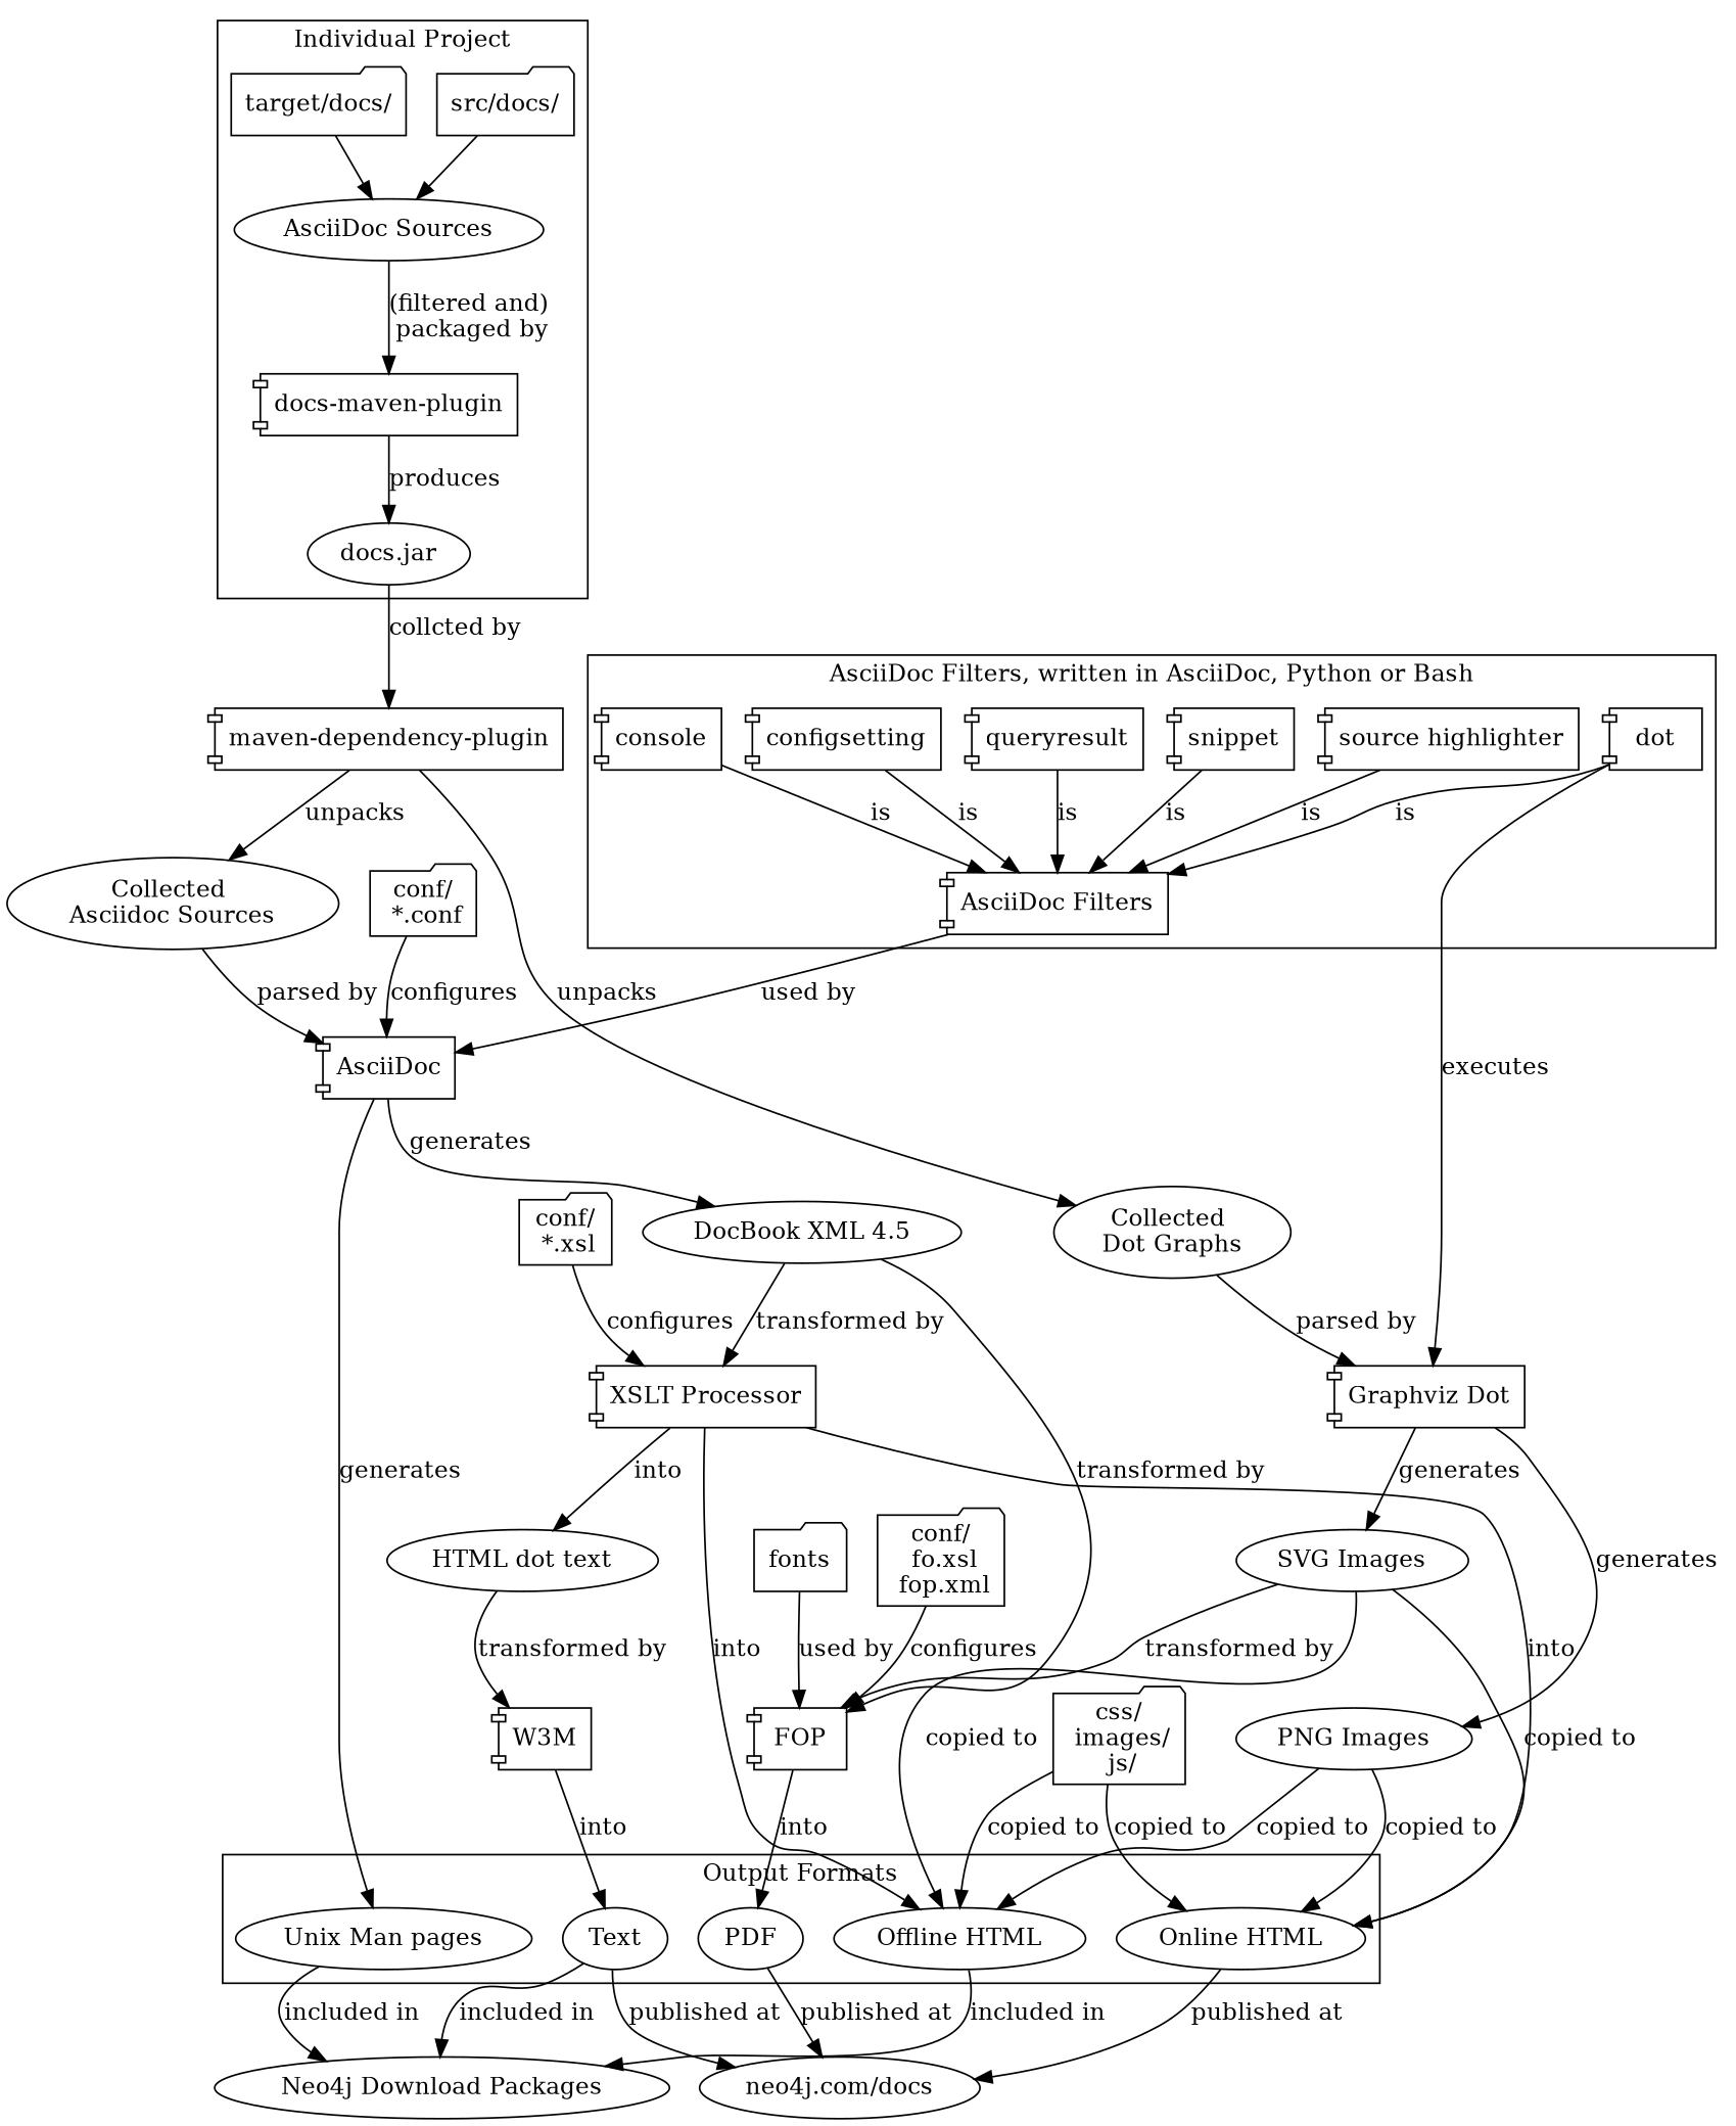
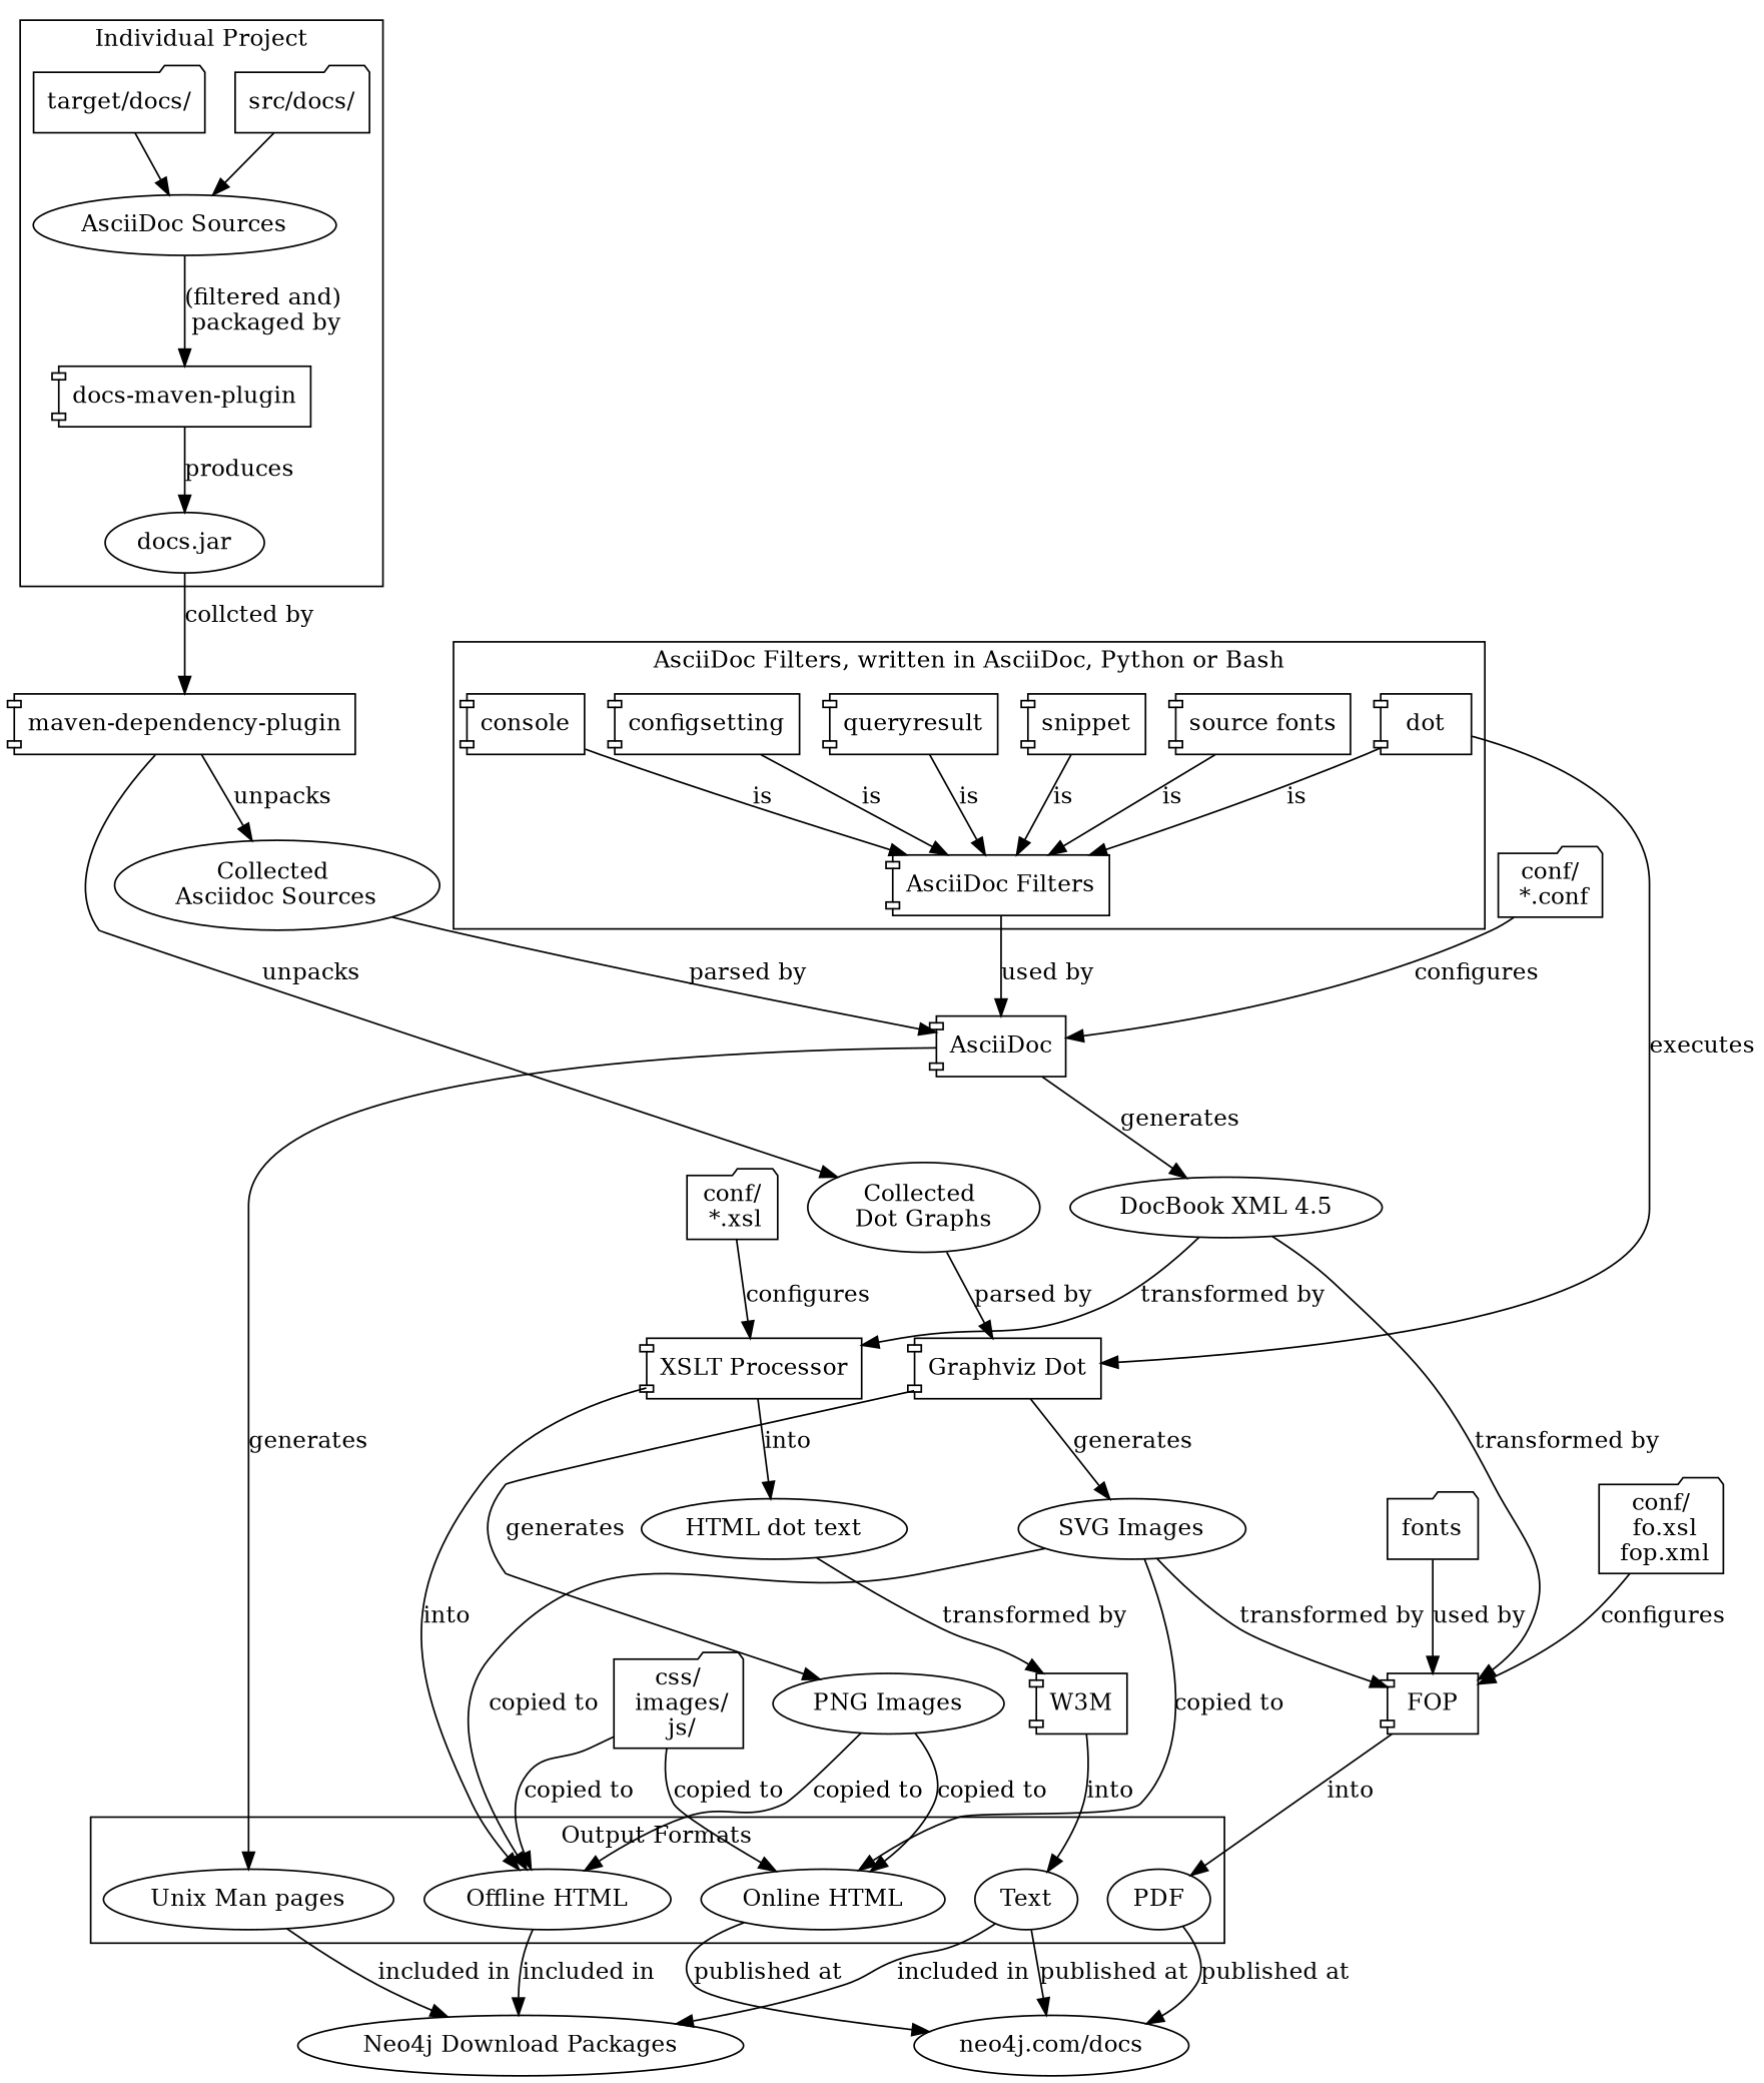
  digraph {
    n1 [label="src/docs/" shape=folder]
    n2 [label="target/docs/" shape=folder]
    n3 [label="AsciiDoc Sources"]
    n4 [label="docs-maven-plugin" shape=component]
    n5 [label="docs.jar"]
    n6 [label="AsciiDoc Filters" shape=component]
    dot [shape=component]
    snippet [shape=component]
    queryresult [shape=component]
    configsetting [shape=component]
    console [shape=component]
-   n12 [label="source highlighter" shape=component]
+   n12 [label="source fonts" shape=component]
    n13 [label=PDF]
    n14 [label=Text]
    n15 [label="Offline HTML"]
    n16 [label="Online HTML"]
    n17 [label="Unix Man pages"]
    n18 [label="maven-dependency-plugin" shape=component]
    n19 [label=AsciiDoc shape=component]
    n20 [label="Graphviz Dot" shape=component]
    n21 [label="neo4j.com/docs"]
    n22 [label="Neo4j Download Packages"]
    n23 [label="Collected \nAsciidoc Sources"]
    n24 [label="Collected \nDot Graphs"]
    n25 [label="DocBook XML 4.5"]
    n26 [label="SVG Images"]
    n27 [label="PNG Images"]
    n28 [label=FOP shape=component]
    n29 [label="XSLT Processor" shape=component]
    n30 [label="HTML dot text"]
    n31 [label=W3M shape=component]
    n32 [label="conf/\n *.conf" shape=folder]
    n33 [label="conf/\n fo.xsl\n fop.xml" shape=folder]
    n34 [label="conf/\n *.xsl" shape=folder]
    n35 [label="css/\n images/\n js/" shape=folder]
    n36 [label=fonts shape=folder]
    subgraph cluster_1 {
      label="Individual Project"
      n1
      n2
      n3
      n4
      n5
    }
    subgraph cluster_2 {
      label="AsciiDoc Filters, written in AsciiDoc, Python or Bash"
      n6
      dot
      snippet
      queryresult
      configsetting
      console
      n12
    }
    subgraph cluster_3 {
      label="Output Formats"
      n13
      n14
      n15
      n16
      n17
    }
    n1 -> n3
    n2 -> n3
    n3 -> n4 [label="(filtered and) \npackaged by"]
    n4 -> n5 [label=produces]
    n5 -> n18 [label="collcted by"]
    n6 -> n19 [label="used by"]
    dot -> n6 [label=is]
    dot -> n20 [label=executes]
    snippet -> n6 [label=is]
    queryresult -> n6 [label=is]
    configsetting -> n6 [label=is]
    console -> n6 [label=is]
    n12 -> n6 [label=is]
    n13 -> n21 [label="published at"]
    n14 -> n21 [label="published at"]
    n14 -> n22 [label="included in"]
    n15 -> n22 [label="included in"]
    n16 -> n21 [label="published at"]
    n17 -> n22 [label="included in"]
    n18 -> n23 [label=unpacks]
    n18 -> n24 [label=unpacks]
    n19 -> n17 [label=generates]
    n19 -> n25 [label=generates]
    n20 -> n26 [label=generates]
    n20 -> n27 [label=generates]
    n23 -> n19 [label="parsed by"]
    n24 -> n20 [label="parsed by"]
    n25 -> n28 [label="transformed by"]
    n25 -> n29 [label="transformed by"]
    n26 -> n15 [label="copied to"]
    n26 -> n16 [label="copied to"]
    n26 -> n28 [label="transformed by"]
    n27 -> n15 [label="copied to"]
    n27 -> n16 [label="copied to"]
    n28 -> n13 [label=into]
    n29 -> n15 [label=into]
-   n29 -> n16 [label=into]
    n29 -> n30 [label=into]
    n30 -> n31 [label="transformed by"]
    n31 -> n14 [label=into]
    n32 -> n19 [label=configures]
    n33 -> n28 [label=configures]
    n34 -> n29 [label=configures]
    n35 -> n15 [label="copied to"]
    n35 -> n16 [label="copied to"]
    n36 -> n28 [label="used by"]
  }
